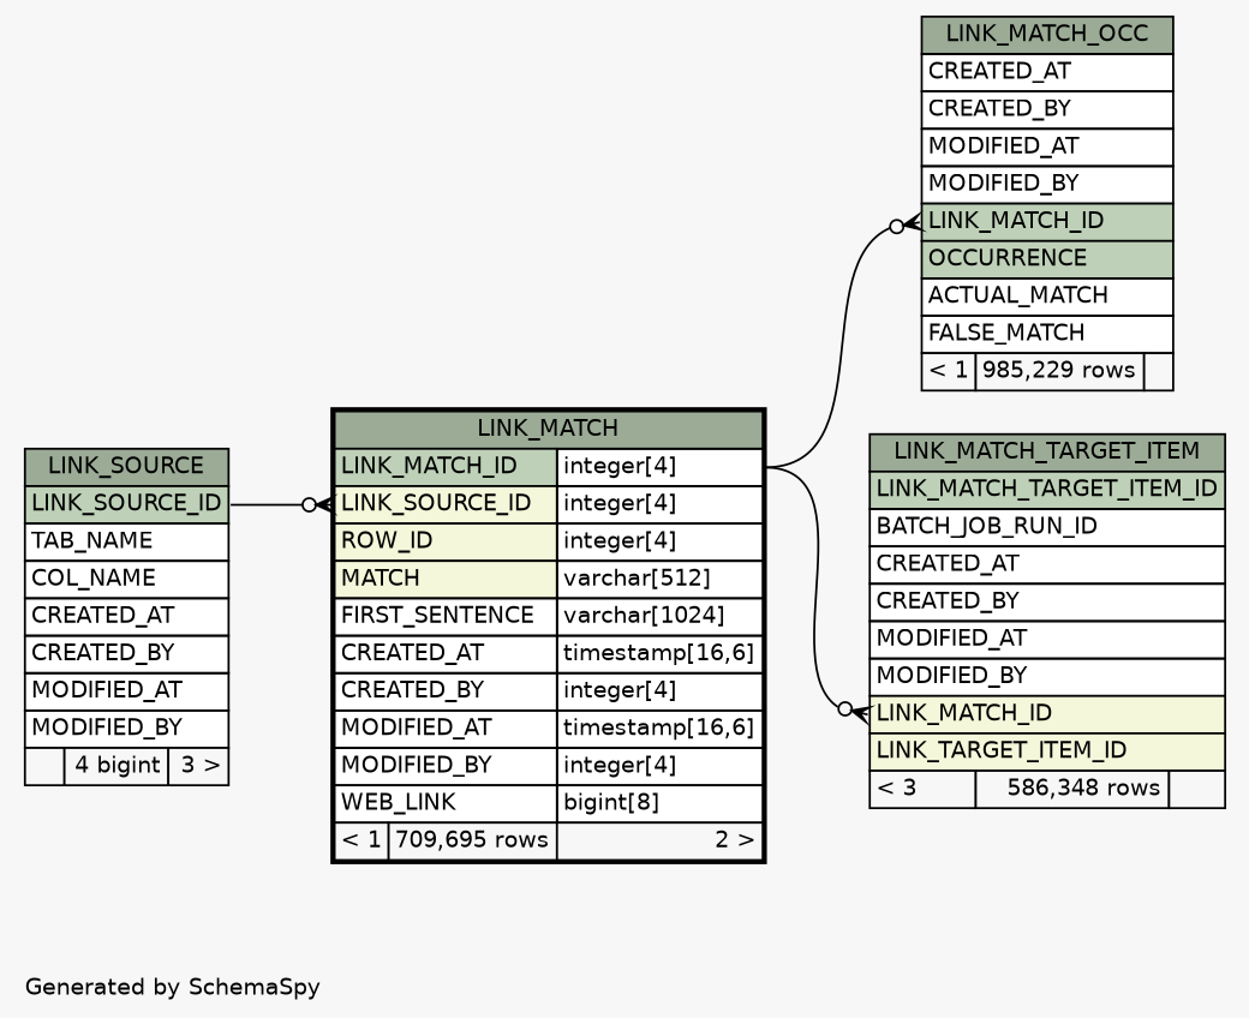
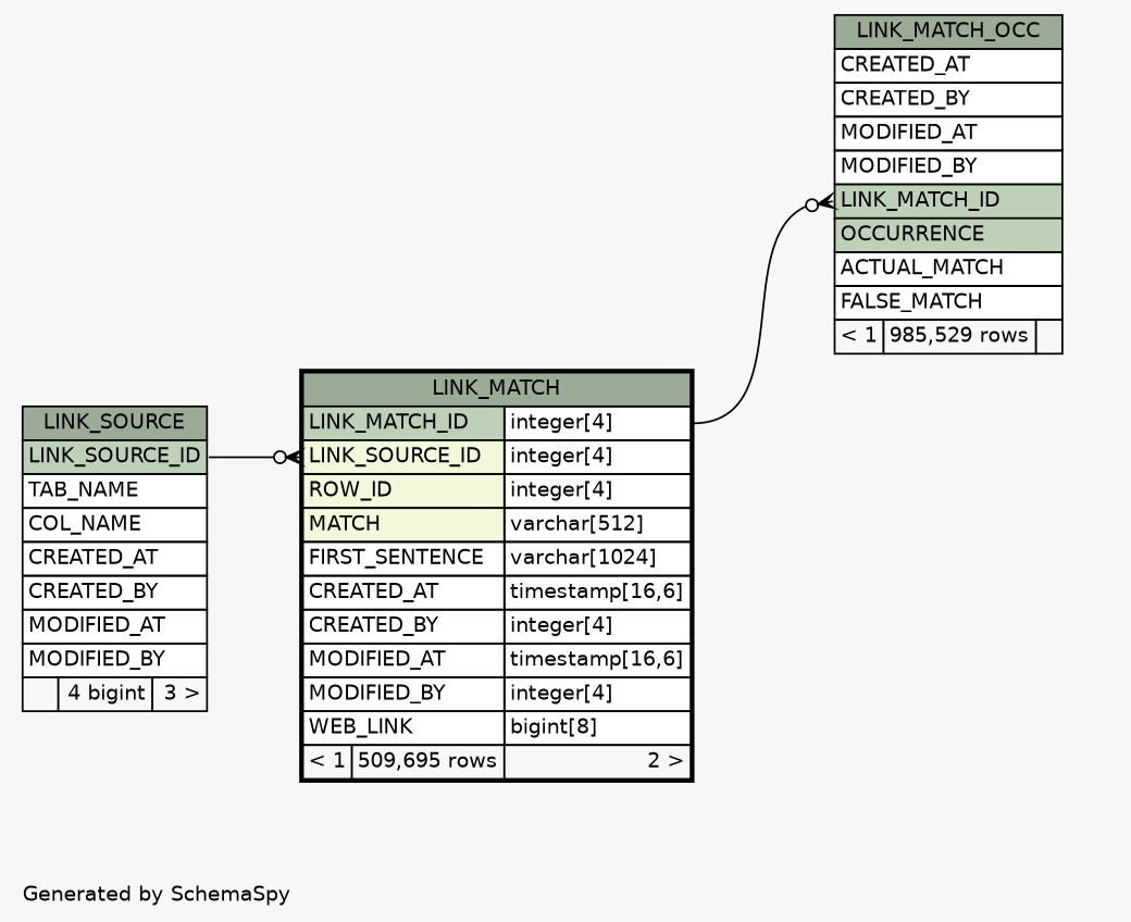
  digraph {
    bgcolor="#f7f7f7"
    fontname=Helvetica
    fontsize=11
    label="\nGenerated by SchemaSpy"
    labeljust=l
    nodesep=0.18
    rankdir=RL
    ranksep=0.46
    node [fontname=Helvetica fontsize=11 shape=plaintext]
    edge [arrowhead=none arrowsize=0.8 arrowtail=crowodot dir=back headport="LINK_MATCH_ID.type:e" tailport="LINK_MATCH_ID:w"]
-   n1 [label=<     <TABLE BORDER="2" CELLBORDER="1" CELLSPACING="0" BGCOLOR="#ffffff">       <TR><TD COLSPAN="3" BGCOLOR="#9bab96" ALIGN="CENTER">LINK_MATCH</TD></TR>       <TR><TD PORT="LINK_MATCH_ID" COLSPAN="2" BGCOLOR="#bed1b8" ALIGN="LEFT">LINK_MATCH_ID</TD><TD PORT="LINK_MATCH_ID.type" ALIGN="LEFT">integer[4]</TD></TR>       <TR><TD PORT="LINK_SOURCE_ID" COLSPAN="2" BGCOLOR="#f4f7da" ALIGN="LEFT">LINK_SOURCE_ID</TD><TD PORT="LINK_SOURCE_ID.type" ALIGN="LEFT">integer[4]</TD></TR>       <TR><TD PORT="ROW_ID" COLSPAN="2" BGCOLOR="#f4f7da" ALIGN="LEFT">ROW_ID</TD><TD PORT="ROW_ID.type" ALIGN="LEFT">integer[4]</TD></TR>       <TR><TD PORT="MATCH" COLSPAN="2" BGCOLOR="#f4f7da" ALIGN="LEFT">MATCH</TD><TD PORT="MATCH.type" ALIGN="LEFT">varchar[512]</TD></TR>       <TR><TD PORT="FIRST_SENTENCE" COLSPAN="2" ALIGN="LEFT">FIRST_SENTENCE</TD><TD PORT="FIRST_SENTENCE.type" ALIGN="LEFT">varchar[1024]</TD></TR>       <TR><TD PORT="CREATED_AT" COLSPAN="2" ALIGN="LEFT">CREATED_AT</TD><TD PORT="CREATED_AT.type" ALIGN="LEFT">timestamp[16,6]</TD></TR>       <TR><TD PORT="CREATED_BY" COLSPAN="2" ALIGN="LEFT">CREATED_BY</TD><TD PORT="CREATED_BY.type" ALIGN="LEFT">integer[4]</TD></TR>       <TR><TD PORT="MODIFIED_AT" COLSPAN="2" ALIGN="LEFT">MODIFIED_AT</TD><TD PORT="MODIFIED_AT.type" ALIGN="LEFT">timestamp[16,6]</TD></TR>       <TR><TD PORT="MODIFIED_BY" COLSPAN="2" ALIGN="LEFT">MODIFIED_BY</TD><TD PORT="MODIFIED_BY.type" ALIGN="LEFT">integer[4]</TD></TR>       <TR><TD PORT="WEB_LINK" COLSPAN="2" ALIGN="LEFT">WEB_LINK</TD><TD PORT="WEB_LINK.type" ALIGN="LEFT">bigint[8]</TD></TR>       <TR><TD ALIGN="LEFT" BGCOLOR="#f7f7f7">&lt; 1</TD><TD ALIGN="RIGHT" BGCOLOR="#f7f7f7">709,695 rows</TD><TD ALIGN="RIGHT" BGCOLOR="#f7f7f7">2 &gt;</TD></TR>     </TABLE>>]
+   n1 [label=<     <TABLE BORDER="2" CELLBORDER="1" CELLSPACING="0" BGCOLOR="#ffffff">       <TR><TD COLSPAN="3" BGCOLOR="#9bab96" ALIGN="CENTER">LINK_MATCH</TD></TR>       <TR><TD PORT="LINK_MATCH_ID" COLSPAN="2" BGCOLOR="#bed1b8" ALIGN="LEFT">LINK_MATCH_ID</TD><TD PORT="LINK_MATCH_ID.type" ALIGN="LEFT">integer[4]</TD></TR>       <TR><TD PORT="LINK_SOURCE_ID" COLSPAN="2" BGCOLOR="#f4f7da" ALIGN="LEFT">LINK_SOURCE_ID</TD><TD PORT="LINK_SOURCE_ID.type" ALIGN="LEFT">integer[4]</TD></TR>       <TR><TD PORT="ROW_ID" COLSPAN="2" BGCOLOR="#f4f7da" ALIGN="LEFT">ROW_ID</TD><TD PORT="ROW_ID.type" ALIGN="LEFT">integer[4]</TD></TR>       <TR><TD PORT="MATCH" COLSPAN="2" BGCOLOR="#f4f7da" ALIGN="LEFT">MATCH</TD><TD PORT="MATCH.type" ALIGN="LEFT">varchar[512]</TD></TR>       <TR><TD PORT="FIRST_SENTENCE" COLSPAN="2" ALIGN="LEFT">FIRST_SENTENCE</TD><TD PORT="FIRST_SENTENCE.type" ALIGN="LEFT">varchar[1024]</TD></TR>       <TR><TD PORT="CREATED_AT" COLSPAN="2" ALIGN="LEFT">CREATED_AT</TD><TD PORT="CREATED_AT.type" ALIGN="LEFT">timestamp[16,6]</TD></TR>       <TR><TD PORT="CREATED_BY" COLSPAN="2" ALIGN="LEFT">CREATED_BY</TD><TD PORT="CREATED_BY.type" ALIGN="LEFT">integer[4]</TD></TR>       <TR><TD PORT="MODIFIED_AT" COLSPAN="2" ALIGN="LEFT">MODIFIED_AT</TD><TD PORT="MODIFIED_AT.type" ALIGN="LEFT">timestamp[16,6]</TD></TR>       <TR><TD PORT="MODIFIED_BY" COLSPAN="2" ALIGN="LEFT">MODIFIED_BY</TD><TD PORT="MODIFIED_BY.type" ALIGN="LEFT">integer[4]</TD></TR>       <TR><TD PORT="WEB_LINK" COLSPAN="2" ALIGN="LEFT">WEB_LINK</TD><TD PORT="WEB_LINK.type" ALIGN="LEFT">bigint[8]</TD></TR>       <TR><TD ALIGN="LEFT" BGCOLOR="#f7f7f7">&lt; 1</TD><TD ALIGN="RIGHT" BGCOLOR="#f7f7f7">509,695 rows</TD><TD ALIGN="RIGHT" BGCOLOR="#f7f7f7">2 &gt;</TD></TR>     </TABLE>>]
    n2 [label=<     <TABLE BORDER="0" CELLBORDER="1" CELLSPACING="0" BGCOLOR="#ffffff">       <TR><TD COLSPAN="3" BGCOLOR="#9bab96" ALIGN="CENTER">LINK_SOURCE</TD></TR>       <TR><TD PORT="LINK_SOURCE_ID" COLSPAN="3" BGCOLOR="#bed1b8" ALIGN="LEFT">LINK_SOURCE_ID</TD></TR>       <TR><TD PORT="TAB_NAME" COLSPAN="3" ALIGN="LEFT">TAB_NAME</TD></TR>       <TR><TD PORT="COL_NAME" COLSPAN="3" ALIGN="LEFT">COL_NAME</TD></TR>       <TR><TD PORT="CREATED_AT" COLSPAN="3" ALIGN="LEFT">CREATED_AT</TD></TR>       <TR><TD PORT="CREATED_BY" COLSPAN="3" ALIGN="LEFT">CREATED_BY</TD></TR>       <TR><TD PORT="MODIFIED_AT" COLSPAN="3" ALIGN="LEFT">MODIFIED_AT</TD></TR>       <TR><TD PORT="MODIFIED_BY" COLSPAN="3" ALIGN="LEFT">MODIFIED_BY</TD></TR>       <TR><TD ALIGN="LEFT" BGCOLOR="#f7f7f7">  </TD><TD ALIGN="RIGHT" BGCOLOR="#f7f7f7">4 bigint</TD><TD ALIGN="RIGHT" BGCOLOR="#f7f7f7">3 &gt;</TD></TR>     </TABLE>>]
-   n3 [label=<     <TABLE BORDER="0" CELLBORDER="1" CELLSPACING="0" BGCOLOR="#ffffff">       <TR><TD COLSPAN="3" BGCOLOR="#9bab96" ALIGN="CENTER">LINK_MATCH_OCC</TD></TR>       <TR><TD PORT="CREATED_AT" COLSPAN="3" ALIGN="LEFT">CREATED_AT</TD></TR>       <TR><TD PORT="CREATED_BY" COLSPAN="3" ALIGN="LEFT">CREATED_BY</TD></TR>       <TR><TD PORT="MODIFIED_AT" COLSPAN="3" ALIGN="LEFT">MODIFIED_AT</TD></TR>       <TR><TD PORT="MODIFIED_BY" COLSPAN="3" ALIGN="LEFT">MODIFIED_BY</TD></TR>       <TR><TD PORT="LINK_MATCH_ID" COLSPAN="3" BGCOLOR="#bed1b8" ALIGN="LEFT">LINK_MATCH_ID</TD></TR>       <TR><TD PORT="OCCURRENCE" COLSPAN="3" BGCOLOR="#bed1b8" ALIGN="LEFT">OCCURRENCE</TD></TR>       <TR><TD PORT="ACTUAL_MATCH" COLSPAN="3" ALIGN="LEFT">ACTUAL_MATCH</TD></TR>       <TR><TD PORT="FALSE_MATCH" COLSPAN="3" ALIGN="LEFT">FALSE_MATCH</TD></TR>       <TR><TD ALIGN="LEFT" BGCOLOR="#f7f7f7">&lt; 1</TD><TD ALIGN="RIGHT" BGCOLOR="#f7f7f7">985,229 rows</TD><TD ALIGN="RIGHT" BGCOLOR="#f7f7f7">  </TD></TR>     </TABLE>>]
-   n4 [label=<     <TABLE BORDER="0" CELLBORDER="1" CELLSPACING="0" BGCOLOR="#ffffff">       <TR><TD COLSPAN="3" BGCOLOR="#9bab96" ALIGN="CENTER">LINK_MATCH_TARGET_ITEM</TD></TR>       <TR><TD PORT="LINK_MATCH_TARGET_ITEM_ID" COLSPAN="3" BGCOLOR="#bed1b8" ALIGN="LEFT">LINK_MATCH_TARGET_ITEM_ID</TD></TR>       <TR><TD PORT="BATCH_JOB_RUN_ID" COLSPAN="3" ALIGN="LEFT">BATCH_JOB_RUN_ID</TD></TR>       <TR><TD PORT="CREATED_AT" COLSPAN="3" ALIGN="LEFT">CREATED_AT</TD></TR>       <TR><TD PORT="CREATED_BY" COLSPAN="3" ALIGN="LEFT">CREATED_BY</TD></TR>       <TR><TD PORT="MODIFIED_AT" COLSPAN="3" ALIGN="LEFT">MODIFIED_AT</TD></TR>       <TR><TD PORT="MODIFIED_BY" COLSPAN="3" ALIGN="LEFT">MODIFIED_BY</TD></TR>       <TR><TD PORT="LINK_MATCH_ID" COLSPAN="3" BGCOLOR="#f4f7da" ALIGN="LEFT">LINK_MATCH_ID</TD></TR>       <TR><TD PORT="LINK_TARGET_ITEM_ID" COLSPAN="3" BGCOLOR="#f4f7da" ALIGN="LEFT">LINK_TARGET_ITEM_ID</TD></TR>       <TR><TD ALIGN="LEFT" BGCOLOR="#f7f7f7">&lt; 3</TD><TD ALIGN="RIGHT" BGCOLOR="#f7f7f7">586,348 rows</TD><TD ALIGN="RIGHT" BGCOLOR="#f7f7f7">  </TD></TR>     </TABLE>>]
+   n3 [label=<     <TABLE BORDER="0" CELLBORDER="1" CELLSPACING="0" BGCOLOR="#ffffff">       <TR><TD COLSPAN="3" BGCOLOR="#9bab96" ALIGN="CENTER">LINK_MATCH_OCC</TD></TR>       <TR><TD PORT="CREATED_AT" COLSPAN="3" ALIGN="LEFT">CREATED_AT</TD></TR>       <TR><TD PORT="CREATED_BY" COLSPAN="3" ALIGN="LEFT">CREATED_BY</TD></TR>       <TR><TD PORT="MODIFIED_AT" COLSPAN="3" ALIGN="LEFT">MODIFIED_AT</TD></TR>       <TR><TD PORT="MODIFIED_BY" COLSPAN="3" ALIGN="LEFT">MODIFIED_BY</TD></TR>       <TR><TD PORT="LINK_MATCH_ID" COLSPAN="3" BGCOLOR="#bed1b8" ALIGN="LEFT">LINK_MATCH_ID</TD></TR>       <TR><TD PORT="OCCURRENCE" COLSPAN="3" BGCOLOR="#bed1b8" ALIGN="LEFT">OCCURRENCE</TD></TR>       <TR><TD PORT="ACTUAL_MATCH" COLSPAN="3" ALIGN="LEFT">ACTUAL_MATCH</TD></TR>       <TR><TD PORT="FALSE_MATCH" COLSPAN="3" ALIGN="LEFT">FALSE_MATCH</TD></TR>       <TR><TD ALIGN="LEFT" BGCOLOR="#f7f7f7">&lt; 1</TD><TD ALIGN="RIGHT" BGCOLOR="#f7f7f7">985,529 rows</TD><TD ALIGN="RIGHT" BGCOLOR="#f7f7f7">  </TD></TR>     </TABLE>>]
    n1 -> n2 [headport="LINK_SOURCE_ID:e" tailport="LINK_SOURCE_ID:w"]
    n3 -> n1
-   n4 -> n1
  }
